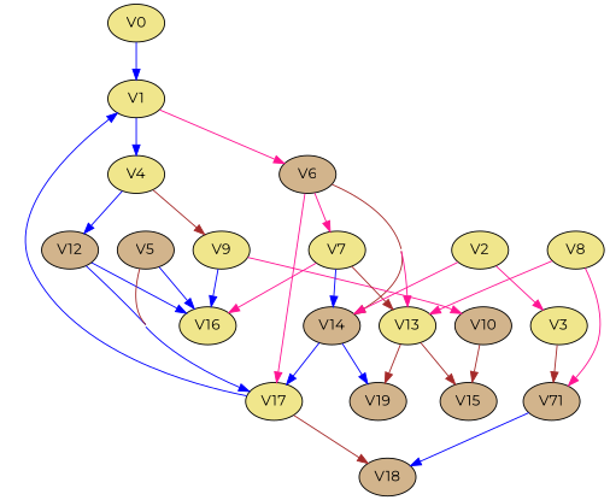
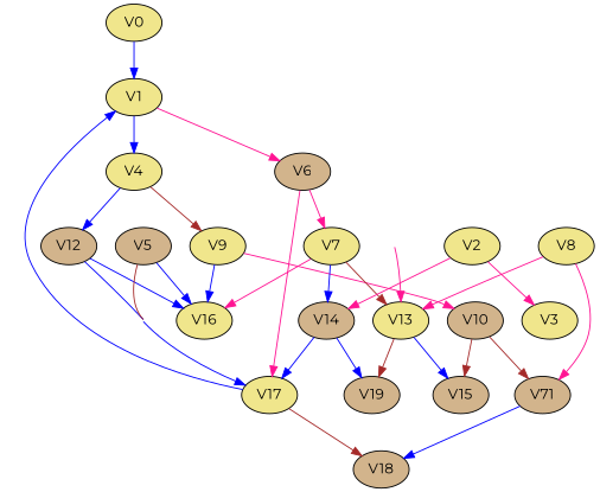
  strict digraph {
    concentrate=True
    fontname=Montserrat
    node [fillcolor=khaki fontname=Montserrat style=filled]
    edge [color=blue fontname=Montserrat]
    V0
    V1
    V4
    V6 [fillcolor=tan]
    V9
    V12 [fillcolor=tan]
    V17
    V14 [fillcolor=tan]
    V7
    V13
    V18 [fillcolor=tan]
    V2
    V3
    V19 [fillcolor=tan]
    V16
    V10 [fillcolor=tan]
    V5 [fillcolor=tan]
    V15 [fillcolor=tan]
    V8
    n20 [fillcolor=tan label=V71]
    V0 -> V1
    V1 -> V4
    V1 -> V6 [color=deeppink]
    V4 -> V9 [color=brown]
    V4 -> V12
    V6 -> V17 [color=deeppink]
-   V6 -> V14 [color=brown]
    V6 -> V7 [color=deeppink]
    V6 -> V13 [color=deeppink]
    V9 -> V16
    V9 -> V10 [color=deeppink]
    V12 -> V17
    V12 -> V16
    V17 -> V1
    V17 -> V18 [color=brown]
    V14 -> V17
    V14 -> V19
    V7 -> V14
    V7 -> V13 [color=brown]
    V7 -> V16 [color=deeppink]
    V13 -> V19 [color=brown]
-   V13 -> V15 [color=brown]
+   V13 -> V15
    V2 -> V14 [color=deeppink]
    V2 -> V3 [color=deeppink]
    V10 -> V15 [color=brown]
-   V3 -> n20 [color=brown]
+   V10 -> n20 [color=brown]
    V5 -> V17 [color=brown]
    V5 -> V16
    V8 -> V13 [color=deeppink]
    V8 -> n20 [color=deeppink]
    n20 -> V18
  }
